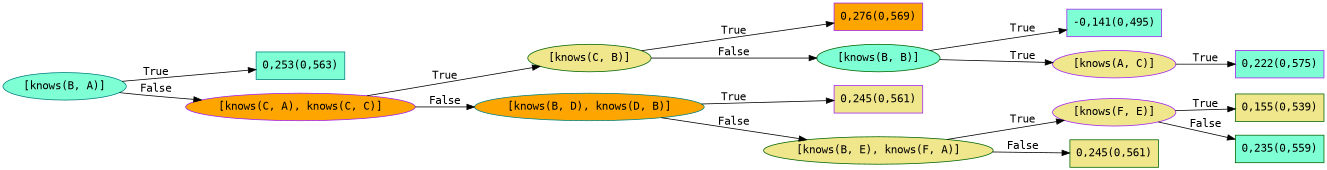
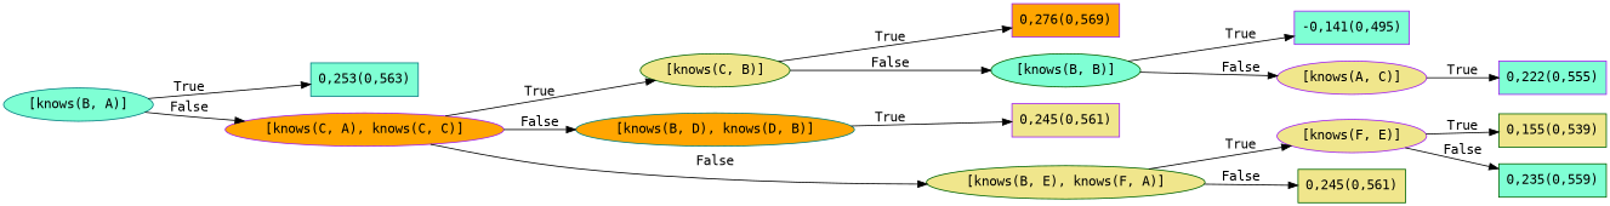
  digraph {
    fontname="DejaVu Sans Mono"
    rankdir=LR
    node [color=purple fillcolor=khaki fontname="DejaVu Sans Mono" style=filled]
    edge [fontname="DejaVu Sans Mono"]
    n1 [color=teal fillcolor=aquamarine label="[knows(B, A)]"]
    n2 [color=teal fillcolor=aquamarine label="0,253(0,563)" shape=box]
    n3 [fillcolor=orange label="[knows(C, A), knows(C, C)]"]
    n4 [color=darkgreen label="[knows(C, B)]"]
    n5 [color=teal fillcolor=orange label="[knows(B, D), knows(D, B)]"]
    n6 [fillcolor=orange label="0,276(0,569)" shape=box]
    n7 [color=darkgreen fillcolor=aquamarine label="[knows(B, B)]"]
    n8 [label="0,245(0,561)" shape=box]
    n9 [color=darkgreen label="[knows(B, E), knows(F, A)]"]
    n10 [fillcolor=aquamarine label="-0,141(0,495)" shape=box]
    n11 [label="[knows(A, C)]"]
    n12 [label="[knows(F, E)]"]
    n13 [color=darkgreen label="0,245(0,561)" shape=box]
-   n14 [fillcolor=aquamarine label="0,222(0,575)" shape=box]
+   n14 [fillcolor=aquamarine label="0,222(0,555)" shape=box]
    n15 [color=darkgreen label="0,155(0,539)" shape=box]
    n16 [color=darkgreen fillcolor=aquamarine label="0,235(0,559)" shape=box]
    n1 -> n2 [label=True]
    n1 -> n3 [label=False]
    n3 -> n4 [label=True]
    n3 -> n5 [label=False]
    n4 -> n6 [label=True]
    n4 -> n7 [label=False]
    n5 -> n8 [label=True]
-   n5 -> n9 [label=False]
+   n3 -> n9 [label=False]
    n7 -> n10 [label=True]
-   n7 -> n11 [label=True]
+   n7 -> n11 [label=False]
    n9 -> n12 [label=True]
    n9 -> n13 [label=False]
    n11 -> n14 [label=True]
    n12 -> n15 [label=True]
    n12 -> n16 [label=False]
  }
